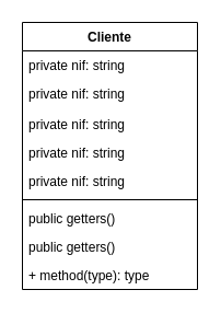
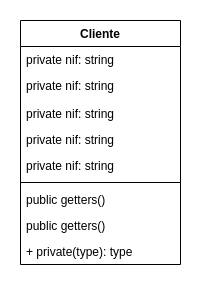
  <mxCell id="0" />
  <mxCell id="1" parent="0" />
  <mxCell id="2" value="Cliente" style="swimlane;fontStyle=1;align=center;verticalAlign=top;childLayout=stackLayout;horizontal=1;startSize=26;horizontalStack=0;resizeParent=1;resizeParentMax=0;resizeLast=0;collapsible=1;marginBottom=0;" vertex="1" parent="1"><mxGeometry x="20" y="20" width="160" height="244" as="geometry"><mxRectangle x="225" y="250" width="100" height="26" as="alternateBounds" /></mxGeometry></mxCell>
  <mxCell id="3" value="private nif: string" style="text;strokeColor=none;fillColor=none;align=left;verticalAlign=top;spacingLeft=4;spacingRight=4;overflow=hidden;rotatable=0;points=[[0,0.5],[1,0.5]];portConstraint=eastwest;" vertex="1" parent="2"><mxGeometry y="26" width="160" height="26" as="geometry" /></mxCell>
  <mxCell id="4" value="private nif: string" style="text;strokeColor=none;fillColor=none;align=left;verticalAlign=top;spacingLeft=4;spacingRight=4;overflow=hidden;rotatable=0;points=[[0,0.5],[1,0.5]];portConstraint=eastwest;" vertex="1" parent="2"><mxGeometry y="52" width="160" height="28" as="geometry" /></mxCell>
  <mxCell id="5" value="private nif: string" style="text;strokeColor=none;fillColor=none;align=left;verticalAlign=top;spacingLeft=4;spacingRight=4;overflow=hidden;rotatable=0;points=[[0,0.5],[1,0.5]];portConstraint=eastwest;" vertex="1" parent="2"><mxGeometry y="80" width="160" height="26" as="geometry" /></mxCell>
  <mxCell id="6" value="private nif: string" style="text;strokeColor=none;fillColor=none;align=left;verticalAlign=top;spacingLeft=4;spacingRight=4;overflow=hidden;rotatable=0;points=[[0,0.5],[1,0.5]];portConstraint=eastwest;" vertex="1" parent="2"><mxGeometry y="106" width="160" height="26" as="geometry" /></mxCell>
  <mxCell id="7" value="private nif: string" style="text;strokeColor=none;fillColor=none;align=left;verticalAlign=top;spacingLeft=4;spacingRight=4;overflow=hidden;rotatable=0;points=[[0,0.5],[1,0.5]];portConstraint=eastwest;" vertex="1" parent="2"><mxGeometry y="132" width="160" height="26" as="geometry" /></mxCell>
  <mxCell id="8" value="" style="line;strokeWidth=1;fillColor=none;align=left;verticalAlign=middle;spacingTop=-1;spacingLeft=3;spacingRight=3;rotatable=0;labelPosition=right;points=[];portConstraint=eastwest;" vertex="1" parent="2"><mxGeometry y="158" width="160" height="8" as="geometry" /></mxCell>
  <mxCell id="9" value="public getters()" style="text;strokeColor=none;fillColor=none;align=left;verticalAlign=top;spacingLeft=4;spacingRight=4;overflow=hidden;rotatable=0;points=[[0,0.5],[1,0.5]];portConstraint=eastwest;" vertex="1" parent="2"><mxGeometry y="166" width="160" height="26" as="geometry" /></mxCell>
  <mxCell id="10" value="public getters()" style="text;strokeColor=none;fillColor=none;align=left;verticalAlign=top;spacingLeft=4;spacingRight=4;overflow=hidden;rotatable=0;points=[[0,0.5],[1,0.5]];portConstraint=eastwest;" vertex="1" parent="2"><mxGeometry y="192" width="160" height="26" as="geometry" /></mxCell>
- <mxCell id="11" value="+ method(type): type" style="text;strokeColor=none;fillColor=none;align=left;verticalAlign=top;spacingLeft=4;spacingRight=4;overflow=hidden;rotatable=0;points=[[0,0.5],[1,0.5]];portConstraint=eastwest;" vertex="1" parent="2"><mxGeometry y="218" width="160" height="26" as="geometry" /></mxCell>
+ <mxCell id="11" value="+ private(type): type" style="text;strokeColor=none;fillColor=none;align=left;verticalAlign=top;spacingLeft=4;spacingRight=4;overflow=hidden;rotatable=0;points=[[0,0.5],[1,0.5]];portConstraint=eastwest;" vertex="1" parent="2"><mxGeometry y="218" width="160" height="26" as="geometry" /></mxCell>
